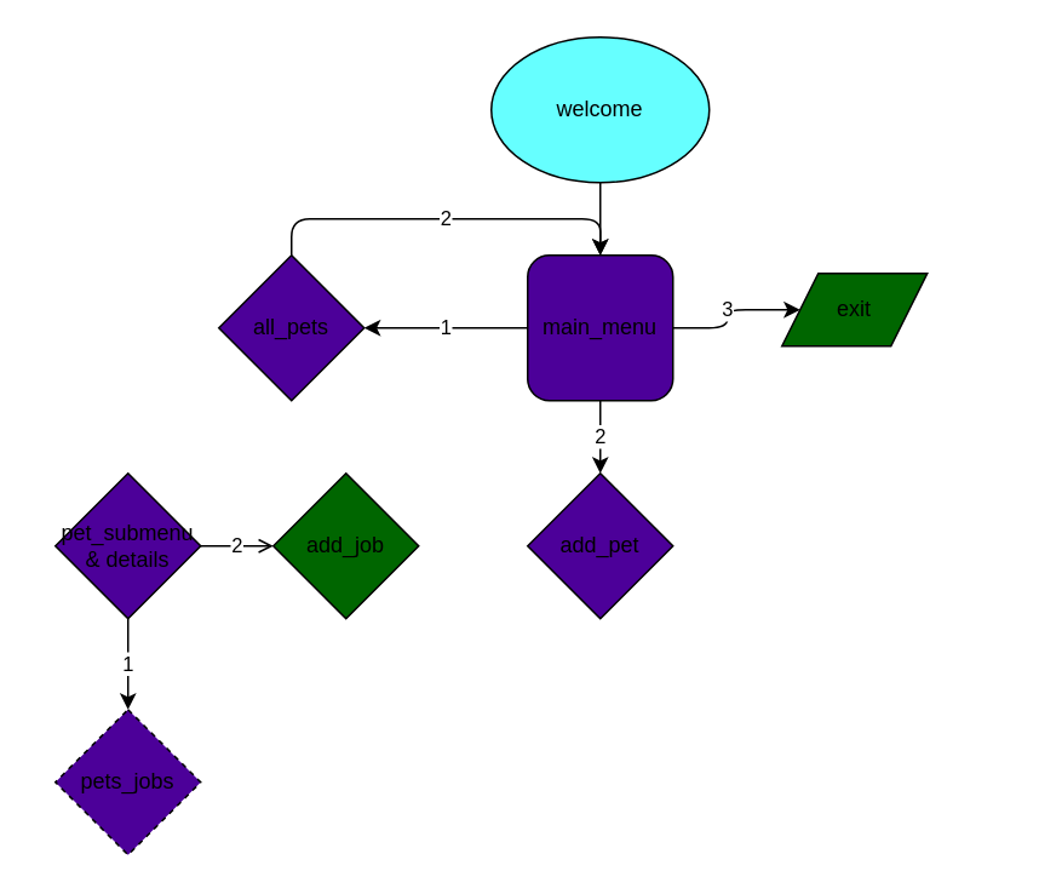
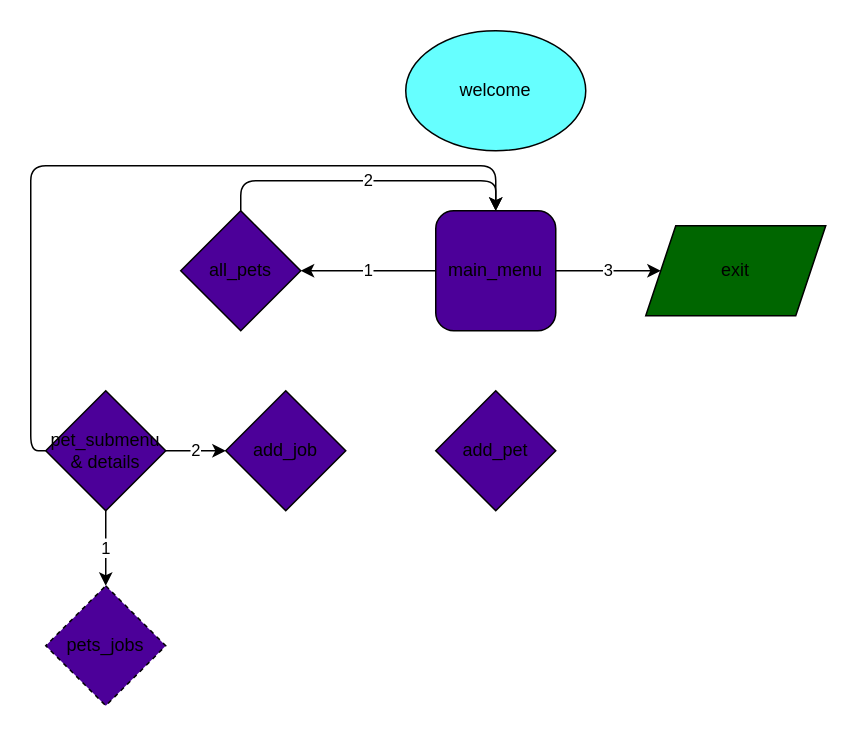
  <mxCell id="0" />
  <mxCell id="1" parent="0" />
- <mxCell id="2" style="edgeStyle=orthogonalEdgeStyle;html=1;exitX=0.5;exitY=1;exitDx=0;exitDy=0;entryX=0.5;entryY=0;entryDx=0;entryDy=0;" parent="1" source="3" target="7" edge="1"><mxGeometry relative="1" as="geometry" /></mxCell>
  <mxCell id="3" value="welcome" style="ellipse;whiteSpace=wrap;html=1;fillColor=#66FFFF;fontColor=#000000;" parent="1" vertex="1"><mxGeometry x="270" y="20" width="120" height="80" as="geometry" /></mxCell>
  <mxCell id="4" value="1" style="edgeStyle=orthogonalEdgeStyle;html=1;exitX=0;exitY=0.5;exitDx=0;exitDy=0;entryX=1;entryY=0.5;entryDx=0;entryDy=0;" parent="1" source="7" target="9" edge="1"><mxGeometry relative="1" as="geometry" /></mxCell>
- <mxCell id="5" value="2" style="edgeStyle=orthogonalEdgeStyle;html=1;exitX=0.5;exitY=1;exitDx=0;exitDy=0;entryX=0.5;entryY=0;entryDx=0;entryDy=0;" parent="1" source="7" target="10" edge="1"><mxGeometry relative="1" as="geometry" /></mxCell>
  <mxCell id="6" value="3" style="edgeStyle=orthogonalEdgeStyle;html=1;exitX=1;exitY=0.5;exitDx=0;exitDy=0;entryX=0;entryY=0.5;entryDx=0;entryDy=0;" parent="1" source="7" target="15" edge="1"><mxGeometry relative="1" as="geometry" /></mxCell>
  <mxCell id="7" value="main_menu" style="whiteSpace=wrap;html=1;fillColor=#4C0099;rounded=1;" parent="1" vertex="1"><mxGeometry x="290" y="140" width="80" height="80" as="geometry" /></mxCell>
  <mxCell id="8" value="2" style="edgeStyle=orthogonalEdgeStyle;html=1;exitX=0.5;exitY=0;exitDx=0;exitDy=0;entryX=0.5;entryY=0;entryDx=0;entryDy=0;" parent="1" source="9" target="7" edge="1"><mxGeometry relative="1" as="geometry"><Array as="points"><mxPoint x="160" y="120" /><mxPoint x="330" y="120" /></Array></mxGeometry></mxCell>
  <mxCell id="9" value="all_pets" style="rhombus;whiteSpace=wrap;html=1;fillColor=#4C0099;" parent="1" vertex="1"><mxGeometry x="120" y="140" width="80" height="80" as="geometry" /></mxCell>
  <mxCell id="10" value="add_pet" style="rhombus;whiteSpace=wrap;html=1;fillColor=#4C0099;" parent="1" vertex="1"><mxGeometry x="290" y="260" width="80" height="80" as="geometry" /></mxCell>
- <mxCell id="11" value="2" style="edgeStyle=orthogonalEdgeStyle;html=1;exitX=1;exitY=0.5;exitDx=0;exitDy=0;entryX=0;entryY=0.5;entryDx=0;entryDy=0;endArrow=open;" parent="1" source="14" target="17" edge="1"><mxGeometry relative="1" as="geometry" /></mxCell>
+ <mxCell id="11" value="2" style="edgeStyle=orthogonalEdgeStyle;html=1;exitX=1;exitY=0.5;exitDx=0;exitDy=0;entryX=0;entryY=0.5;entryDx=0;entryDy=0;" parent="1" source="14" target="17" edge="1"><mxGeometry relative="1" as="geometry" /></mxCell>
  <mxCell id="12" value="1" style="edgeStyle=orthogonalEdgeStyle;html=1;exitX=0.5;exitY=1;exitDx=0;exitDy=0;entryX=0.5;entryY=0;entryDx=0;entryDy=0;" parent="1" source="14" target="16" edge="1"><mxGeometry relative="1" as="geometry" /></mxCell>
+ <mxCell id="13" style="edgeStyle=orthogonalEdgeStyle;html=1;exitX=0;exitY=0.5;exitDx=0;exitDy=0;entryX=0.5;entryY=0;entryDx=0;entryDy=0;" parent="1" source="14" target="7" edge="1"><mxGeometry relative="1" as="geometry"><Array as="points"><mxPoint x="20" y="300" /><mxPoint x="20" y="110" /><mxPoint x="330" y="110" /></Array></mxGeometry></mxCell>
  <mxCell id="14" value="pet_submenu&lt;br&gt;&amp;amp; details" style="rhombus;whiteSpace=wrap;html=1;fillColor=#4C0099;" parent="1" vertex="1"><mxGeometry x="30" y="260" width="80" height="80" as="geometry" /></mxCell>
- <mxCell id="15" value="exit" style="shape=parallelogram;perimeter=parallelogramPerimeter;whiteSpace=wrap;html=1;fixedSize=1;fillColor=#006600;" parent="1" vertex="1"><mxGeometry x="430" y="150" width="80" height="40" as="geometry" /></mxCell>
+ <mxCell id="15" value="exit" style="shape=parallelogram;perimeter=parallelogramPerimeter;whiteSpace=wrap;html=1;fixedSize=1;fillColor=#006600;" parent="1" vertex="1"><mxGeometry x="430" y="150" width="120" height="60" as="geometry" /></mxCell>
  <mxCell id="16" value="pets_jobs" style="rhombus;whiteSpace=wrap;html=1;fillColor=#4C0099;dashed=1;" parent="1" vertex="1"><mxGeometry x="30" y="390" width="80" height="80" as="geometry" /></mxCell>
- <mxCell id="17" value="add_job" style="rhombus;whiteSpace=wrap;html=1;fillColor=#006600;" parent="1" vertex="1"><mxGeometry x="150" y="260" width="80" height="80" as="geometry" /></mxCell>
+ <mxCell id="17" value="add_job" style="rhombus;whiteSpace=wrap;html=1;fillColor=#4C0099;" parent="1" vertex="1"><mxGeometry x="150" y="260" width="80" height="80" as="geometry" /></mxCell>
